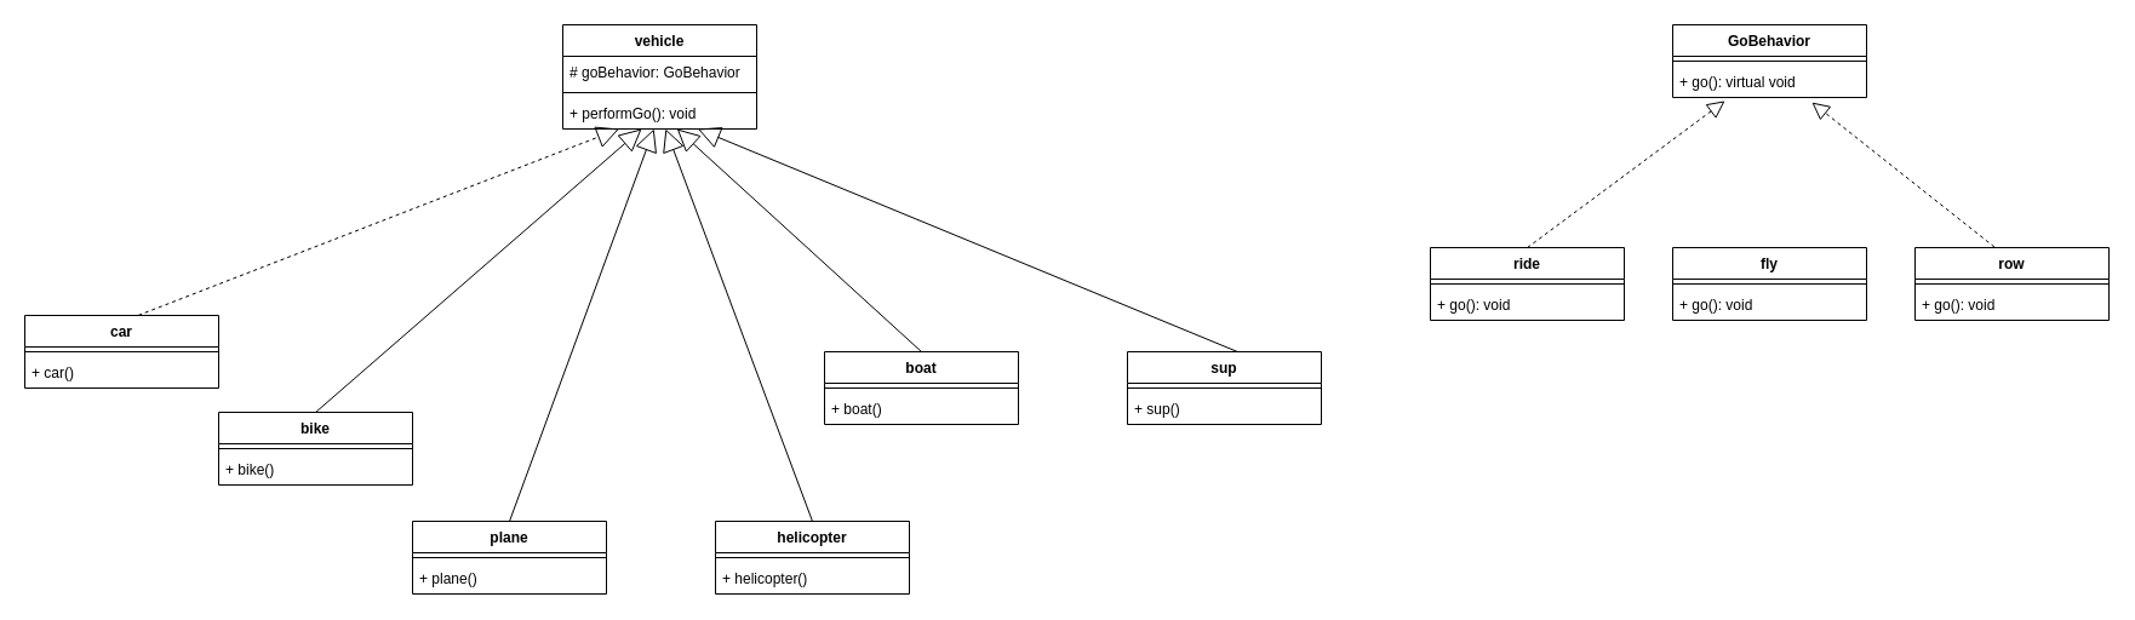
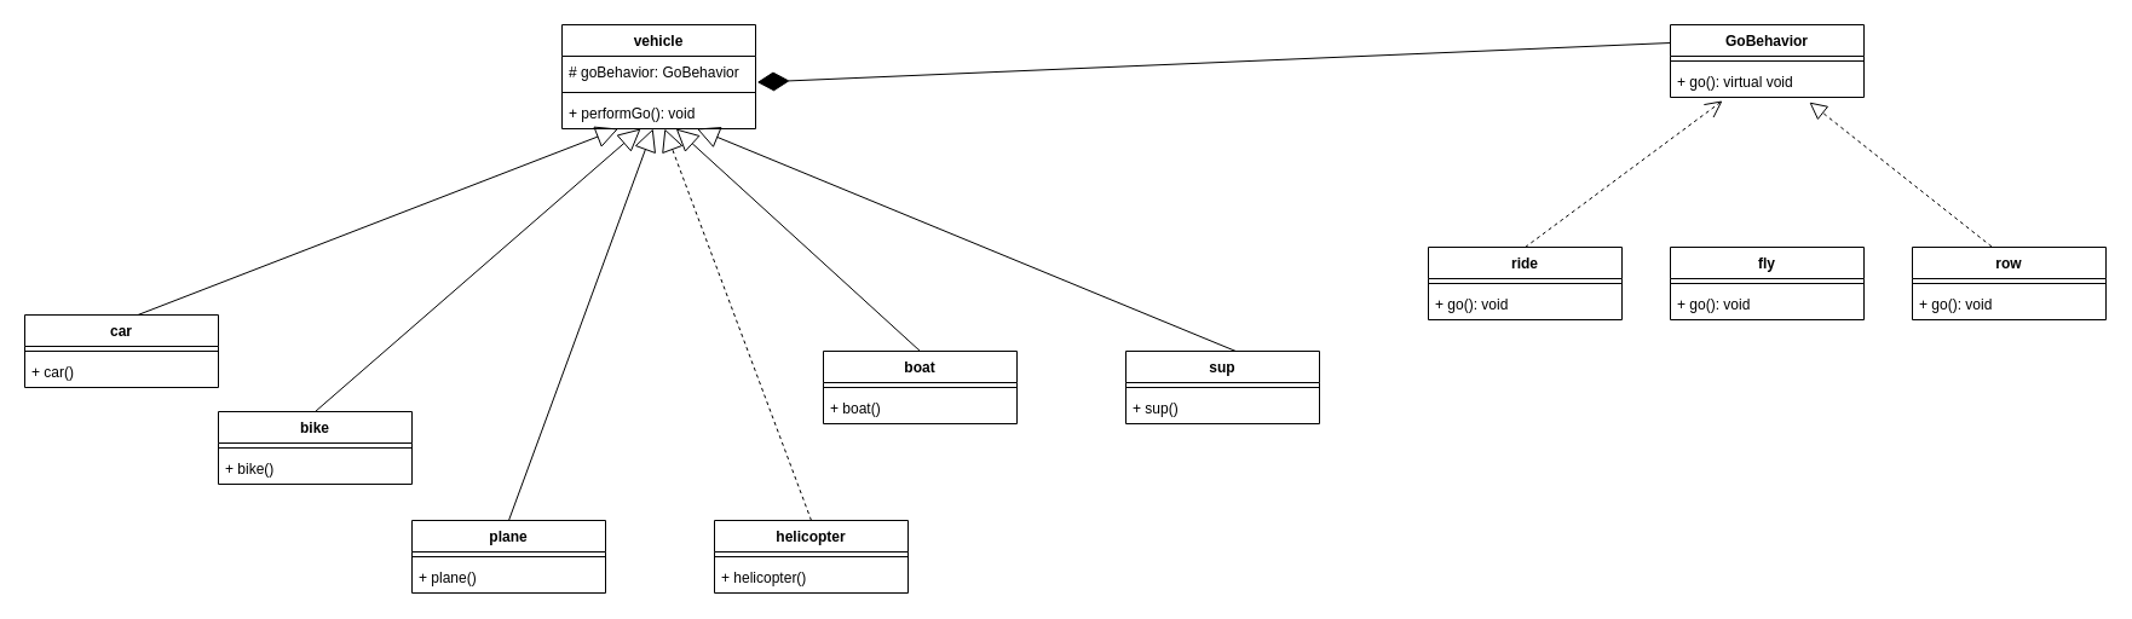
  <mxCell id="0" />
  <mxCell id="1" parent="0" />
  <mxCell id="2" value="vehicle" style="swimlane;fontStyle=1;align=center;verticalAlign=top;childLayout=stackLayout;horizontal=1;startSize=26;horizontalStack=0;resizeParent=1;resizeParentMax=0;resizeLast=0;collapsible=1;marginBottom=0;" vertex="1" parent="1"><mxGeometry x="464" y="20" width="160" height="86" as="geometry" /></mxCell>
  <mxCell id="3" value="# goBehavior: GoBehavior&#10;" style="text;strokeColor=none;fillColor=none;align=left;verticalAlign=top;spacingLeft=4;spacingRight=4;overflow=hidden;rotatable=0;points=[[0,0.5],[1,0.5]];portConstraint=eastwest;" vertex="1" parent="2"><mxGeometry y="26" width="160" height="26" as="geometry" /></mxCell>
  <mxCell id="4" value="" style="line;strokeWidth=1;fillColor=none;align=left;verticalAlign=middle;spacingTop=-1;spacingLeft=3;spacingRight=3;rotatable=0;labelPosition=right;points=[];portConstraint=eastwest;" vertex="1" parent="2"><mxGeometry y="52" width="160" height="8" as="geometry" /></mxCell>
  <mxCell id="5" value="+ performGo(): void&#10;" style="text;strokeColor=none;fillColor=none;align=left;verticalAlign=top;spacingLeft=4;spacingRight=4;overflow=hidden;rotatable=0;points=[[0,0.5],[1,0.5]];portConstraint=eastwest;" vertex="1" parent="2"><mxGeometry y="60" width="160" height="26" as="geometry" /></mxCell>
  <mxCell id="6" value="" style="endArrow=block;endSize=16;endFill=0;html=1;rounded=0;exitX=0.5;exitY=0;exitDx=0;exitDy=0;" edge="1" parent="1" source="7" target="5"><mxGeometry width="160" relative="1" as="geometry"><mxPoint x="430" y="300" as="sourcePoint" /><mxPoint x="680" y="220" as="targetPoint" /></mxGeometry></mxCell>
  <mxCell id="7" value="plane" style="swimlane;fontStyle=1;align=center;verticalAlign=top;childLayout=stackLayout;horizontal=1;startSize=26;horizontalStack=0;resizeParent=1;resizeParentMax=0;resizeLast=0;collapsible=1;marginBottom=0;" vertex="1" parent="1"><mxGeometry x="340" y="430" width="160" height="60" as="geometry" /></mxCell>
  <mxCell id="8" value="" style="line;strokeWidth=1;fillColor=none;align=left;verticalAlign=middle;spacingTop=-1;spacingLeft=3;spacingRight=3;rotatable=0;labelPosition=right;points=[];portConstraint=eastwest;" vertex="1" parent="7"><mxGeometry y="26" width="160" height="8" as="geometry" /></mxCell>
  <mxCell id="9" value="+ plane()" style="text;strokeColor=none;fillColor=none;align=left;verticalAlign=top;spacingLeft=4;spacingRight=4;overflow=hidden;rotatable=0;points=[[0,0.5],[1,0.5]];portConstraint=eastwest;" vertex="1" parent="7"><mxGeometry y="34" width="160" height="26" as="geometry" /></mxCell>
  <mxCell id="10" value="boat" style="swimlane;fontStyle=1;align=center;verticalAlign=top;childLayout=stackLayout;horizontal=1;startSize=26;horizontalStack=0;resizeParent=1;resizeParentMax=0;resizeLast=0;collapsible=1;marginBottom=0;" vertex="1" parent="1"><mxGeometry x="680" y="290" width="160" height="60" as="geometry" /></mxCell>
  <mxCell id="11" value="" style="line;strokeWidth=1;fillColor=none;align=left;verticalAlign=middle;spacingTop=-1;spacingLeft=3;spacingRight=3;rotatable=0;labelPosition=right;points=[];portConstraint=eastwest;" vertex="1" parent="10"><mxGeometry y="26" width="160" height="8" as="geometry" /></mxCell>
  <mxCell id="12" value="+ boat()" style="text;strokeColor=none;fillColor=none;align=left;verticalAlign=top;spacingLeft=4;spacingRight=4;overflow=hidden;rotatable=0;points=[[0,0.5],[1,0.5]];portConstraint=eastwest;" vertex="1" parent="10"><mxGeometry y="34" width="160" height="26" as="geometry" /></mxCell>
  <mxCell id="13" value="sup" style="swimlane;fontStyle=1;align=center;verticalAlign=top;childLayout=stackLayout;horizontal=1;startSize=26;horizontalStack=0;resizeParent=1;resizeParentMax=0;resizeLast=0;collapsible=1;marginBottom=0;" vertex="1" parent="1"><mxGeometry x="930" y="290" width="160" height="60" as="geometry" /></mxCell>
  <mxCell id="14" value="" style="line;strokeWidth=1;fillColor=none;align=left;verticalAlign=middle;spacingTop=-1;spacingLeft=3;spacingRight=3;rotatable=0;labelPosition=right;points=[];portConstraint=eastwest;" vertex="1" parent="13"><mxGeometry y="26" width="160" height="8" as="geometry" /></mxCell>
  <mxCell id="15" value="+ sup()" style="text;strokeColor=none;fillColor=none;align=left;verticalAlign=top;spacingLeft=4;spacingRight=4;overflow=hidden;rotatable=0;points=[[0,0.5],[1,0.5]];portConstraint=eastwest;" vertex="1" parent="13"><mxGeometry y="34" width="160" height="26" as="geometry" /></mxCell>
  <mxCell id="16" value="car" style="swimlane;fontStyle=1;align=center;verticalAlign=top;childLayout=stackLayout;horizontal=1;startSize=26;horizontalStack=0;resizeParent=1;resizeParentMax=0;resizeLast=0;collapsible=1;marginBottom=0;" vertex="1" parent="1"><mxGeometry x="20" y="260" width="160" height="60" as="geometry" /></mxCell>
  <mxCell id="17" value="" style="line;strokeWidth=1;fillColor=none;align=left;verticalAlign=middle;spacingTop=-1;spacingLeft=3;spacingRight=3;rotatable=0;labelPosition=right;points=[];portConstraint=eastwest;" vertex="1" parent="16"><mxGeometry y="26" width="160" height="8" as="geometry" /></mxCell>
  <mxCell id="18" value="+ car()" style="text;strokeColor=none;fillColor=none;align=left;verticalAlign=top;spacingLeft=4;spacingRight=4;overflow=hidden;rotatable=0;points=[[0,0.5],[1,0.5]];portConstraint=eastwest;" vertex="1" parent="16"><mxGeometry y="34" width="160" height="26" as="geometry" /></mxCell>
  <mxCell id="19" value="helicopter" style="swimlane;fontStyle=1;align=center;verticalAlign=top;childLayout=stackLayout;horizontal=1;startSize=26;horizontalStack=0;resizeParent=1;resizeParentMax=0;resizeLast=0;collapsible=1;marginBottom=0;" vertex="1" parent="1"><mxGeometry x="590" y="430" width="160" height="60" as="geometry" /></mxCell>
  <mxCell id="20" value="" style="line;strokeWidth=1;fillColor=none;align=left;verticalAlign=middle;spacingTop=-1;spacingLeft=3;spacingRight=3;rotatable=0;labelPosition=right;points=[];portConstraint=eastwest;" vertex="1" parent="19"><mxGeometry y="26" width="160" height="8" as="geometry" /></mxCell>
  <mxCell id="21" value="+ helicopter()" style="text;strokeColor=none;fillColor=none;align=left;verticalAlign=top;spacingLeft=4;spacingRight=4;overflow=hidden;rotatable=0;points=[[0,0.5],[1,0.5]];portConstraint=eastwest;" vertex="1" parent="19"><mxGeometry y="34" width="160" height="26" as="geometry" /></mxCell>
  <mxCell id="22" value="bike" style="swimlane;fontStyle=1;align=center;verticalAlign=top;childLayout=stackLayout;horizontal=1;startSize=26;horizontalStack=0;resizeParent=1;resizeParentMax=0;resizeLast=0;collapsible=1;marginBottom=0;" vertex="1" parent="1"><mxGeometry x="180" y="340" width="160" height="60" as="geometry" /></mxCell>
  <mxCell id="23" value="" style="line;strokeWidth=1;fillColor=none;align=left;verticalAlign=middle;spacingTop=-1;spacingLeft=3;spacingRight=3;rotatable=0;labelPosition=right;points=[];portConstraint=eastwest;" vertex="1" parent="22"><mxGeometry y="26" width="160" height="8" as="geometry" /></mxCell>
  <mxCell id="24" value="+ bike()" style="text;strokeColor=none;fillColor=none;align=left;verticalAlign=top;spacingLeft=4;spacingRight=4;overflow=hidden;rotatable=0;points=[[0,0.5],[1,0.5]];portConstraint=eastwest;" vertex="1" parent="22"><mxGeometry y="34" width="160" height="26" as="geometry" /></mxCell>
  <mxCell id="25" value="" style="endArrow=block;endSize=16;endFill=0;html=1;rounded=0;exitX=0.5;exitY=0;exitDx=0;exitDy=0;" edge="1" parent="1" source="10" target="5"><mxGeometry width="160" relative="1" as="geometry"><mxPoint x="430" y="300" as="sourcePoint" /><mxPoint x="680" y="220" as="targetPoint" /></mxGeometry></mxCell>
  <mxCell id="26" value="" style="endArrow=block;endSize=16;endFill=0;html=1;rounded=0;exitX=0.567;exitY=-0.001;exitDx=0;exitDy=0;exitPerimeter=0;" edge="1" parent="1" source="13" target="5"><mxGeometry width="160" relative="1" as="geometry"><mxPoint x="430" y="300" as="sourcePoint" /><mxPoint x="680" y="220" as="targetPoint" /></mxGeometry></mxCell>
- <mxCell id="27" value="" style="endArrow=block;endSize=16;endFill=0;html=1;rounded=0;exitX=0.585;exitY=-0.001;exitDx=0;exitDy=0;exitPerimeter=0;dashed=1;" edge="1" parent="1" source="16" target="5"><mxGeometry width="160" relative="1" as="geometry"><mxPoint x="430" y="300" as="sourcePoint" /><mxPoint x="680" y="220" as="targetPoint" /></mxGeometry></mxCell>
- <mxCell id="28" value="" style="endArrow=block;endSize=16;endFill=0;html=1;rounded=0;exitX=0.5;exitY=0;exitDx=0;exitDy=0;" edge="1" parent="1" source="19" target="5"><mxGeometry width="160" relative="1" as="geometry"><mxPoint x="430" y="300" as="sourcePoint" /><mxPoint x="680" y="220" as="targetPoint" /></mxGeometry></mxCell>
+ <mxCell id="27" value="" style="endArrow=block;endSize=16;endFill=0;html=1;rounded=0;exitX=0.585;exitY=-0.001;exitDx=0;exitDy=0;exitPerimeter=0;" edge="1" parent="1" source="16" target="5"><mxGeometry width="160" relative="1" as="geometry"><mxPoint x="430" y="300" as="sourcePoint" /><mxPoint x="680" y="220" as="targetPoint" /></mxGeometry></mxCell>
+ <mxCell id="28" value="" style="endArrow=block;endSize=16;endFill=0;html=1;rounded=0;exitX=0.5;exitY=0;exitDx=0;exitDy=0;dashed=1;" edge="1" parent="1" source="19" target="5"><mxGeometry width="160" relative="1" as="geometry"><mxPoint x="430" y="300" as="sourcePoint" /><mxPoint x="680" y="220" as="targetPoint" /></mxGeometry></mxCell>
  <mxCell id="29" value="" style="endArrow=block;endSize=16;endFill=0;html=1;rounded=0;exitX=0.5;exitY=0;exitDx=0;exitDy=0;" edge="1" parent="1" source="22" target="5"><mxGeometry width="160" relative="1" as="geometry"><mxPoint x="430" y="300" as="sourcePoint" /><mxPoint x="680" y="220" as="targetPoint" /></mxGeometry></mxCell>
  <mxCell id="30" value="GoBehavior" style="swimlane;fontStyle=1;align=center;verticalAlign=top;childLayout=stackLayout;horizontal=1;startSize=26;horizontalStack=0;resizeParent=1;resizeParentMax=0;resizeLast=0;collapsible=1;marginBottom=0;" vertex="1" parent="1"><mxGeometry x="1380" y="20" width="160" height="60" as="geometry" /></mxCell>
  <mxCell id="31" value="" style="line;strokeWidth=1;fillColor=none;align=left;verticalAlign=middle;spacingTop=-1;spacingLeft=3;spacingRight=3;rotatable=0;labelPosition=right;points=[];portConstraint=eastwest;" vertex="1" parent="30"><mxGeometry y="26" width="160" height="8" as="geometry" /></mxCell>
  <mxCell id="32" value="+ go(): virtual void" style="text;strokeColor=none;fillColor=none;align=left;verticalAlign=top;spacingLeft=4;spacingRight=4;overflow=hidden;rotatable=0;points=[[0,0.5],[1,0.5]];portConstraint=eastwest;" vertex="1" parent="30"><mxGeometry y="34" width="160" height="26" as="geometry" /></mxCell>
  <mxCell id="33" value="ride" style="swimlane;fontStyle=1;align=center;verticalAlign=top;childLayout=stackLayout;horizontal=1;startSize=26;horizontalStack=0;resizeParent=1;resizeParentMax=0;resizeLast=0;collapsible=1;marginBottom=0;" vertex="1" parent="1"><mxGeometry x="1180" y="204" width="160" height="60" as="geometry" /></mxCell>
  <mxCell id="34" value="" style="line;strokeWidth=1;fillColor=none;align=left;verticalAlign=middle;spacingTop=-1;spacingLeft=3;spacingRight=3;rotatable=0;labelPosition=right;points=[];portConstraint=eastwest;" vertex="1" parent="33"><mxGeometry y="26" width="160" height="8" as="geometry" /></mxCell>
  <mxCell id="35" value="+ go(): void" style="text;strokeColor=none;fillColor=none;align=left;verticalAlign=top;spacingLeft=4;spacingRight=4;overflow=hidden;rotatable=0;points=[[0,0.5],[1,0.5]];portConstraint=eastwest;" vertex="1" parent="33"><mxGeometry y="34" width="160" height="26" as="geometry" /></mxCell>
  <mxCell id="36" value="fly" style="swimlane;fontStyle=1;align=center;verticalAlign=top;childLayout=stackLayout;horizontal=1;startSize=26;horizontalStack=0;resizeParent=1;resizeParentMax=0;resizeLast=0;collapsible=1;marginBottom=0;" vertex="1" parent="1"><mxGeometry x="1380" y="204" width="160" height="60" as="geometry" /></mxCell>
  <mxCell id="37" value="" style="line;strokeWidth=1;fillColor=none;align=left;verticalAlign=middle;spacingTop=-1;spacingLeft=3;spacingRight=3;rotatable=0;labelPosition=right;points=[];portConstraint=eastwest;" vertex="1" parent="36"><mxGeometry y="26" width="160" height="8" as="geometry" /></mxCell>
  <mxCell id="38" value="+ go(): void" style="text;strokeColor=none;fillColor=none;align=left;verticalAlign=top;spacingLeft=4;spacingRight=4;overflow=hidden;rotatable=0;points=[[0,0.5],[1,0.5]];portConstraint=eastwest;" vertex="1" parent="36"><mxGeometry y="34" width="160" height="26" as="geometry" /></mxCell>
  <mxCell id="39" value="row" style="swimlane;fontStyle=1;align=center;verticalAlign=top;childLayout=stackLayout;horizontal=1;startSize=26;horizontalStack=0;resizeParent=1;resizeParentMax=0;resizeLast=0;collapsible=1;marginBottom=0;" vertex="1" parent="1"><mxGeometry x="1580" y="204" width="160" height="60" as="geometry" /></mxCell>
  <mxCell id="40" value="" style="line;strokeWidth=1;fillColor=none;align=left;verticalAlign=middle;spacingTop=-1;spacingLeft=3;spacingRight=3;rotatable=0;labelPosition=right;points=[];portConstraint=eastwest;" vertex="1" parent="39"><mxGeometry y="26" width="160" height="8" as="geometry" /></mxCell>
  <mxCell id="41" value="+ go(): void" style="text;strokeColor=none;fillColor=none;align=left;verticalAlign=top;spacingLeft=4;spacingRight=4;overflow=hidden;rotatable=0;points=[[0,0.5],[1,0.5]];portConstraint=eastwest;" vertex="1" parent="39"><mxGeometry y="34" width="160" height="26" as="geometry" /></mxCell>
- <mxCell id="42" value="" style="endArrow=block;dashed=1;endFill=0;endSize=12;html=1;rounded=0;entryX=0.269;entryY=1.111;entryDx=0;entryDy=0;entryPerimeter=0;exitX=0.5;exitY=0;exitDx=0;exitDy=0;" edge="1" parent="1" source="33" target="32"><mxGeometry width="160" relative="1" as="geometry"><mxPoint x="1230" y="320" as="sourcePoint" /><mxPoint x="1390" y="320" as="targetPoint" /></mxGeometry></mxCell>
+ <mxCell id="42" value="" style="endArrow=open;dashed=1;endFill=0;endSize=12;html=1;rounded=0;entryX=0.269;entryY=1.111;entryDx=0;entryDy=0;entryPerimeter=0;exitX=0.5;exitY=0;exitDx=0;exitDy=0;" edge="1" parent="1" source="33" target="32"><mxGeometry width="160" relative="1" as="geometry"><mxPoint x="1230" y="320" as="sourcePoint" /><mxPoint x="1390" y="320" as="targetPoint" /></mxGeometry></mxCell>
  <mxCell id="43" value="" style="endArrow=block;dashed=1;endFill=0;endSize=12;html=1;rounded=0;entryX=0.718;entryY=1.156;entryDx=0;entryDy=0;entryPerimeter=0;exitX=0.409;exitY=-0.009;exitDx=0;exitDy=0;exitPerimeter=0;" edge="1" parent="1" source="39" target="32"><mxGeometry width="160" relative="1" as="geometry"><mxPoint x="1230" y="320" as="sourcePoint" /><mxPoint x="1390" y="320" as="targetPoint" /></mxGeometry></mxCell>
+ <mxCell id="44" value="" style="endArrow=diamondThin;endFill=1;endSize=24;html=1;rounded=0;entryX=1.008;entryY=0.828;entryDx=0;entryDy=0;entryPerimeter=0;exitX=0;exitY=0.25;exitDx=0;exitDy=0;" edge="1" parent="1" source="30" target="3"><mxGeometry width="160" relative="1" as="geometry"><mxPoint x="1070" y="100" as="sourcePoint" /><mxPoint x="830" y="270" as="targetPoint" /></mxGeometry></mxCell>
